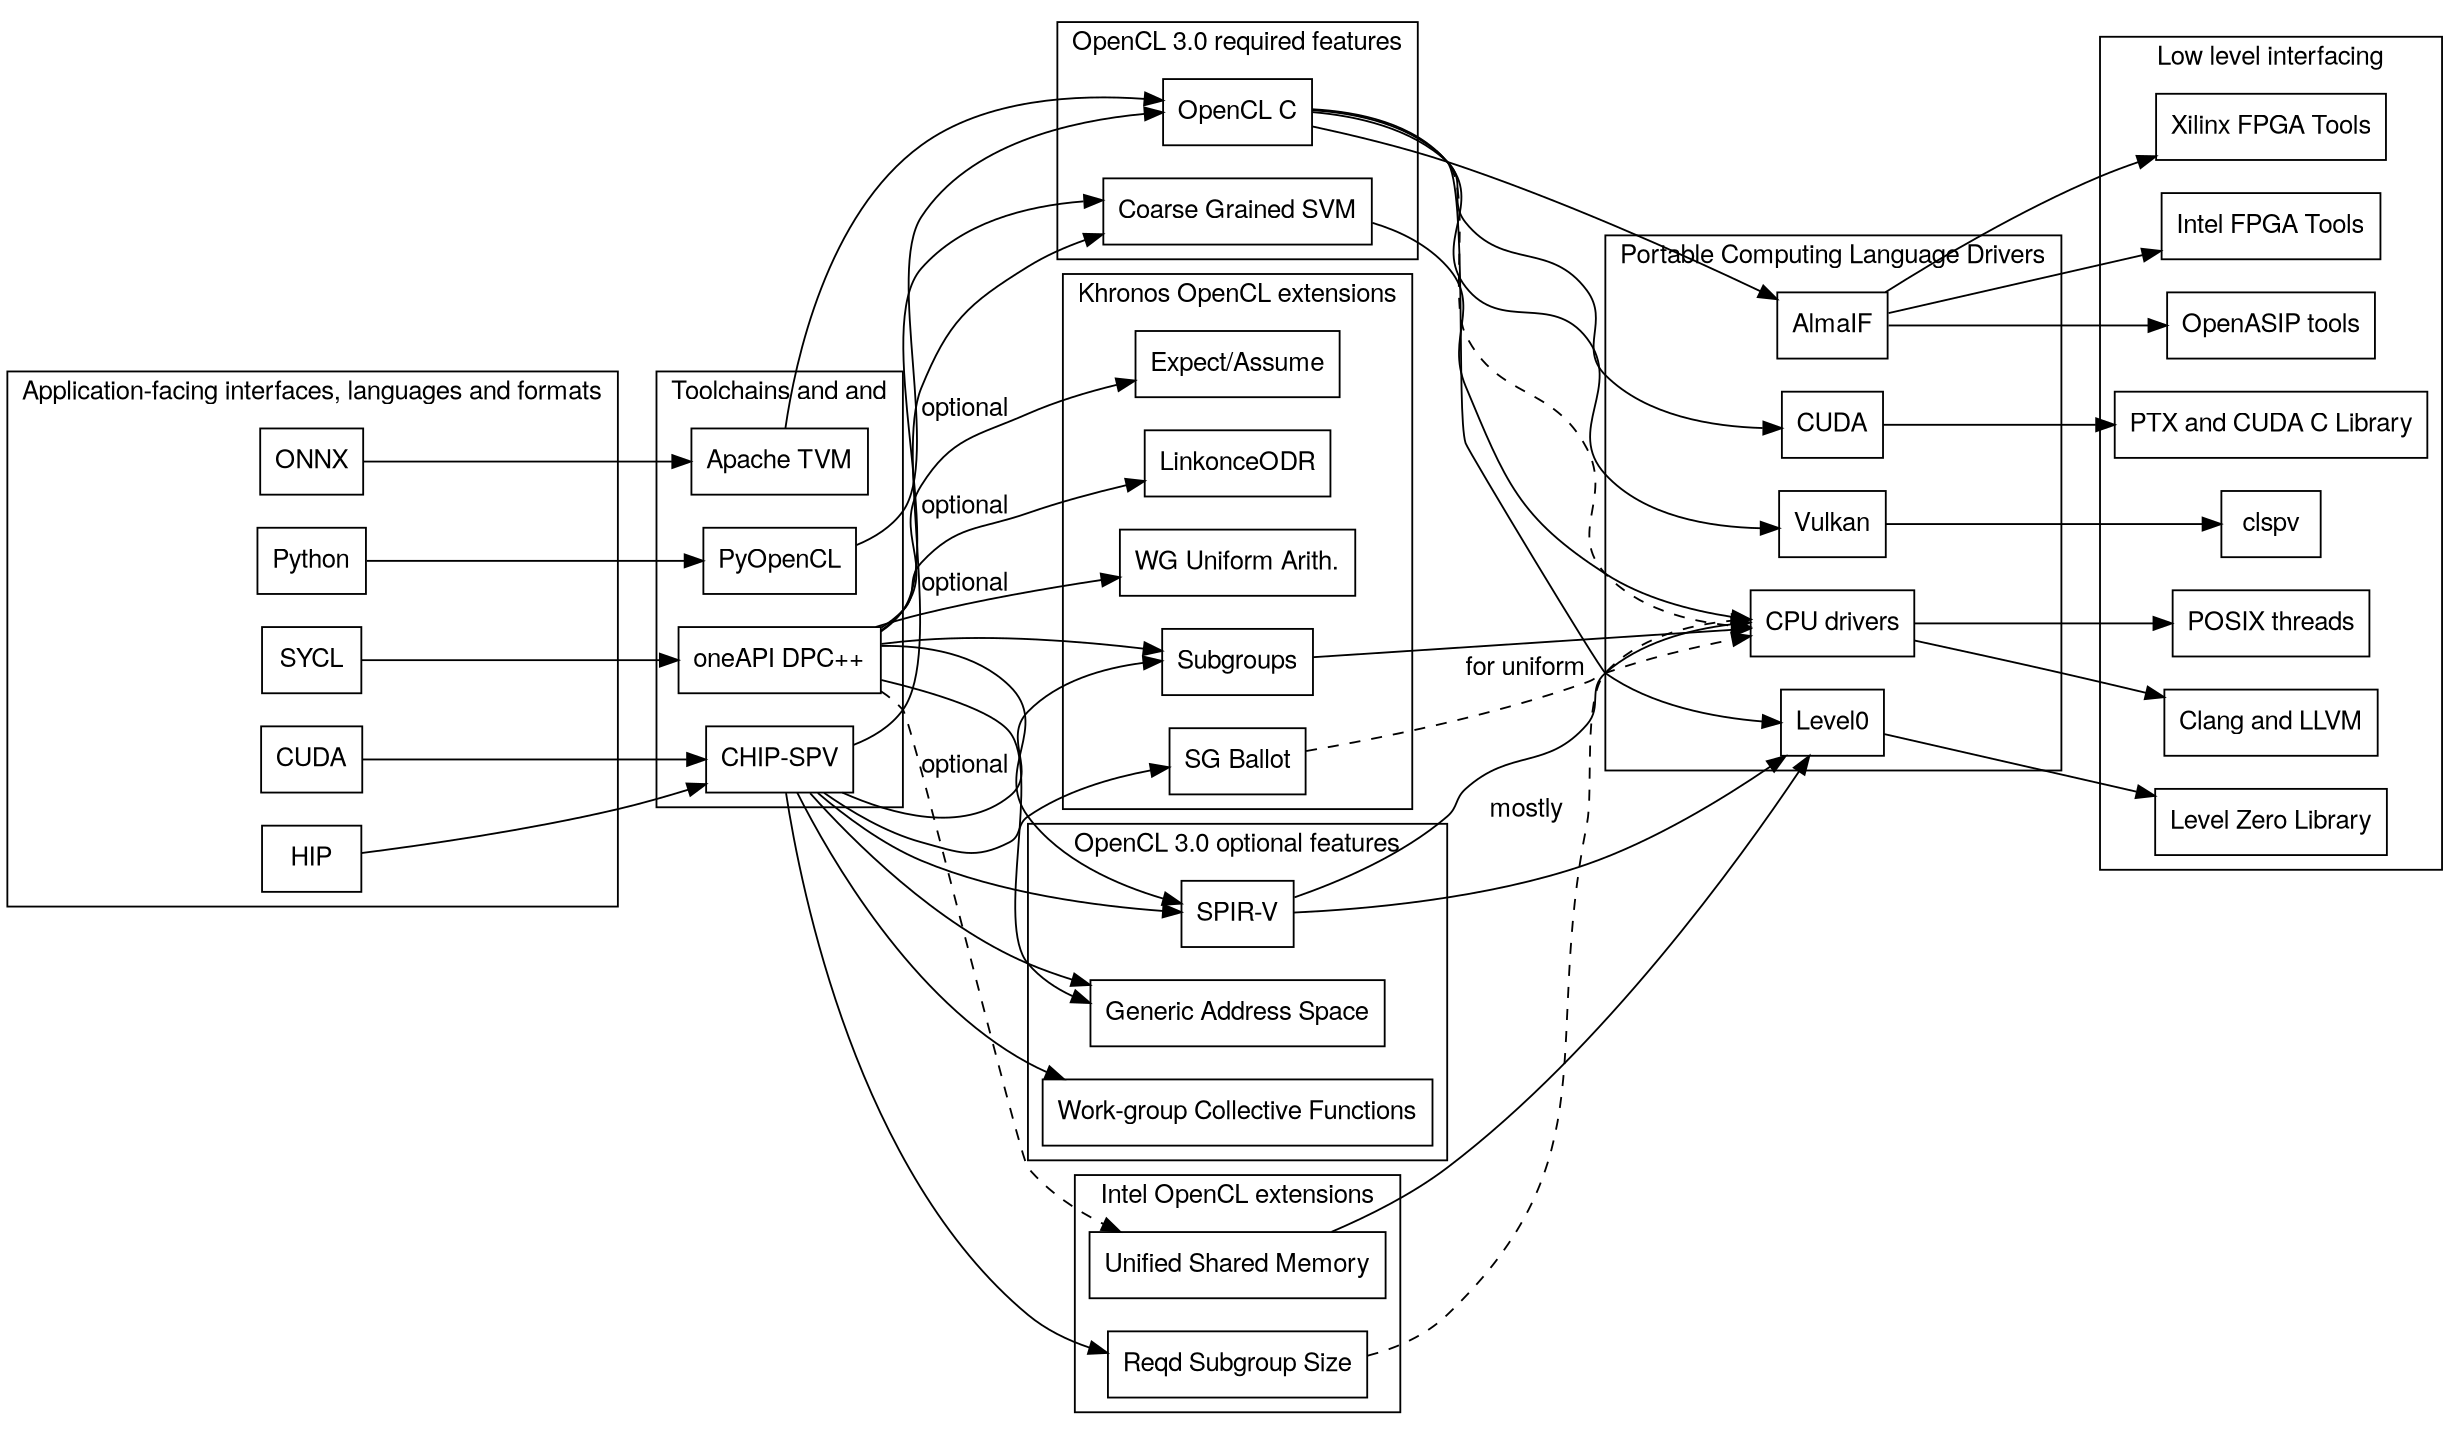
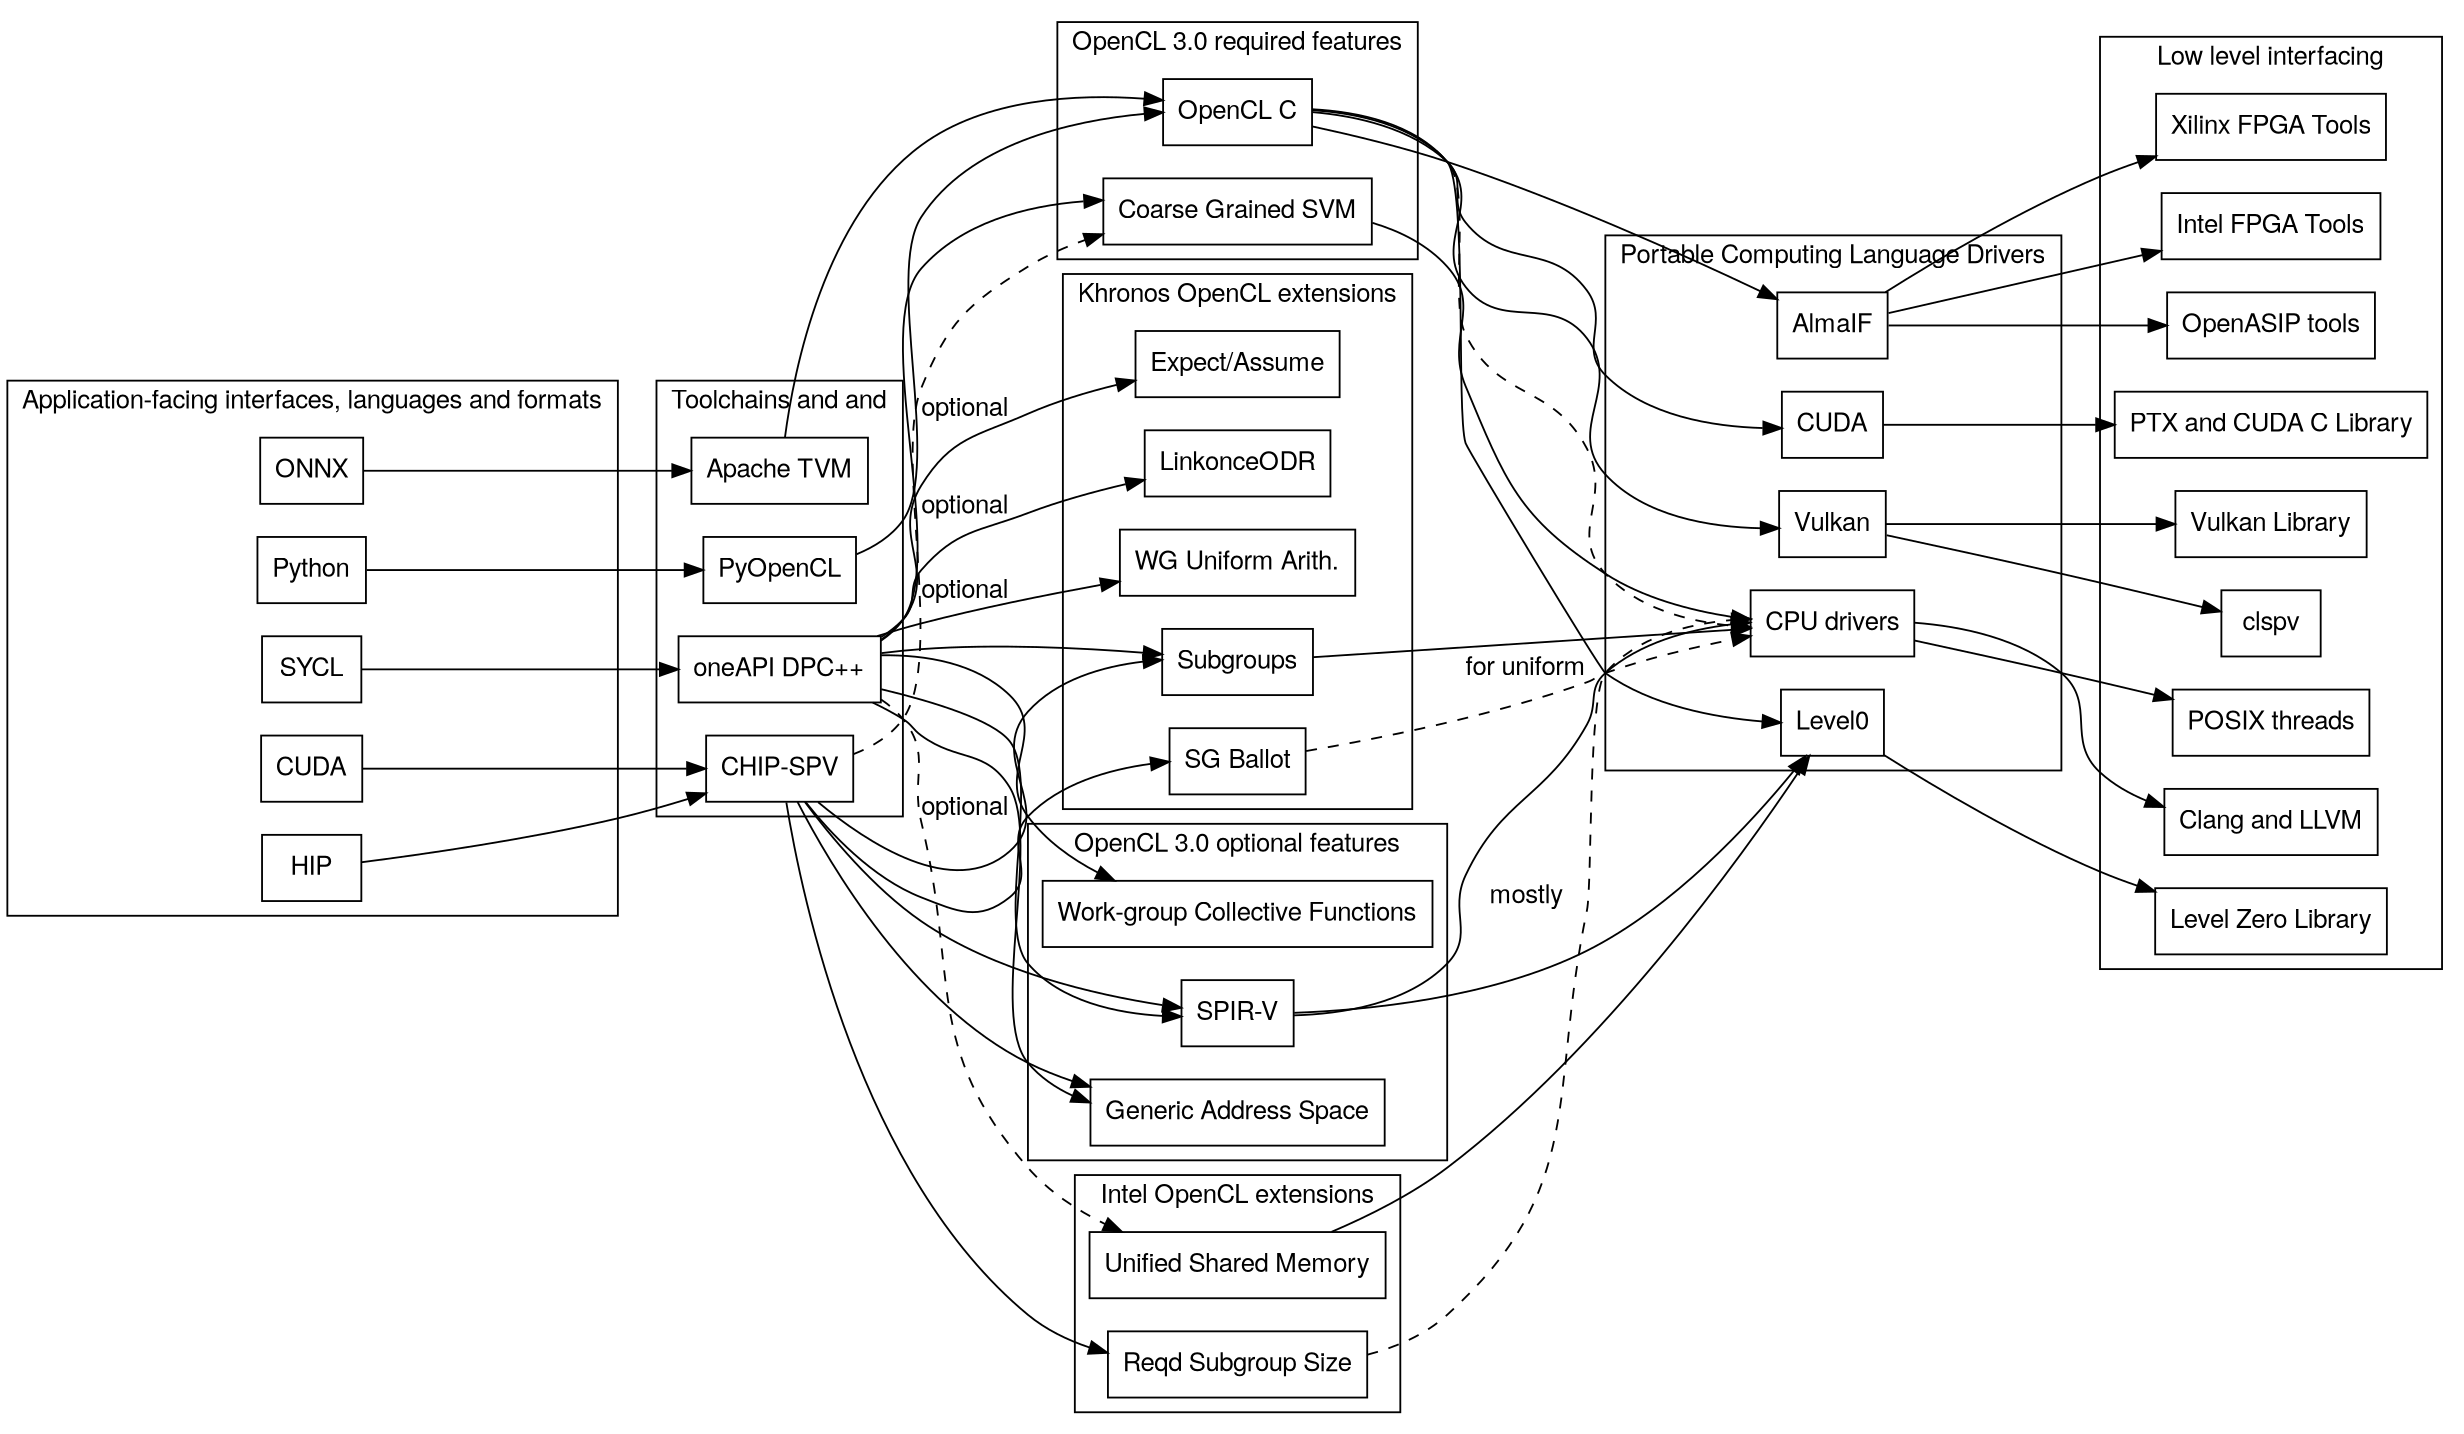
  digraph {
    fontcolor=black
    fontname="Helvetica,Arial,sans-serif"
    rankdir=LR
    node [color=black fillcolor=white fontname="Helvetica,Arial,sans-serif" shape=box]
    edge [fontname="Helvetica,Arial,sans-serif"]
    SYCL [style=filled]
    HIP [style=filled]
    CUDA [style=filled]
    Python [style=filled]
    ONNX [style=filled]
    n6 [label="oneAPI DPC++" style=filled]
    n7 [label="Apache TVM" style=filled]
    n8 [label=PyOpenCL style=filled]
    n9 [label="CHIP-SPV" style=filled]
    n10 [label="OpenCL C"]
    n11 [label="Coarse Grained SVM"]
    n12 [label=Subgroups]
    n13 [label="SG Ballot"]
    n14 [label="Expect/Assume"]
    n15 [label=LinkonceODR]
    n16 [label="WG Uniform Arith."]
    n17 [label="Generic Address Space"]
    n18 [label="SPIR-V"]
    n19 [label="Work-group Collective Functions"]
    n20 [label="Unified Shared Memory"]
    n21 [label="Reqd Subgroup Size"]
    n22 [label="CPU drivers"]
    n23 [label=Level0]
    n24 [label=CUDA]
    n25 [label=Vulkan]
    n26 [label=AlmaIF]
    n27 [label="Level Zero Library"]
+   n28 [label="Vulkan Library"]
    n29 [label=clspv]
    n30 [label="PTX and CUDA C Library"]
    n31 [label="Xilinx FPGA Tools"]
    n32 [label="Intel FPGA Tools"]
    n33 [label="Clang and LLVM"]
    n34 [label="OpenASIP tools"]
    n35 [label="POSIX threads"]
    subgraph cluster_1 {
      label="Application-facing interfaces, languages and formats"
      SYCL
      HIP
      CUDA
      Python
      ONNX
    }
    subgraph cluster_2 {
      label="Toolchains and and"
      n6
      n7
      n8
      n9
    }
    subgraph cluster_3 {
      label="OpenCL 3.0 required features"
      n10
      n11
    }
    subgraph cluster_4 {
      label="Khronos OpenCL extensions"
      n12
      n13
      n14
      n15
      n16
    }
    subgraph cluster_5 {
      label="OpenCL 3.0 optional features"
      n17
      n18
      n19
    }
    subgraph cluster_6 {
      label="Intel OpenCL extensions"
      n20
      n21
    }
    subgraph cluster_7 {
      label="Portable Computing Language Drivers"
      n22
      n23
      n24
      n25
      n26
    }
    subgraph cluster_8 {
      label="Low level interfacing"
      n27
+     n28
      n29
      n30
      n31
      n32
      n33
      n34
      n35
    }
    SYCL -> n6
    HIP -> n9
    CUDA -> n9
    Python -> n8
    ONNX -> n7
    n6 -> n11
    n6 -> n12
    n6 -> n14 [label=optional]
    n6 -> n15 [label=optional]
    n6 -> n16 [label=optional]
    n6 -> n17
    n6 -> n18
-   n9 -> n19
+   n6 -> n19
    n6 -> n20 [label=optional style=dashed]
    n7 -> n10
    n8 -> n10
-   n9 -> n11
+   n9 -> n11 [style=dashed]
    n9 -> n12
    n9 -> n13
    n9 -> n17
    n9 -> n18
    n9 -> n21
    n10 -> n22 [style=dashed]
    n10 -> n23
    n10 -> n24
    n10 -> n25
    n10 -> n26
    n11 -> n22
    n12 -> n22
    n13 -> n22 [label="for uniform" style=dashed]
    n18 -> n22
    n18 -> n23
    n20 -> n23
    n21 -> n22 [label=mostly style=dashed]
    n22 -> n33
    n22 -> n35
    n23 -> n27
    n24 -> n30
+   n25 -> n28
    n25 -> n29
    n26 -> n31
    n26 -> n32
    n26 -> n34
  }
